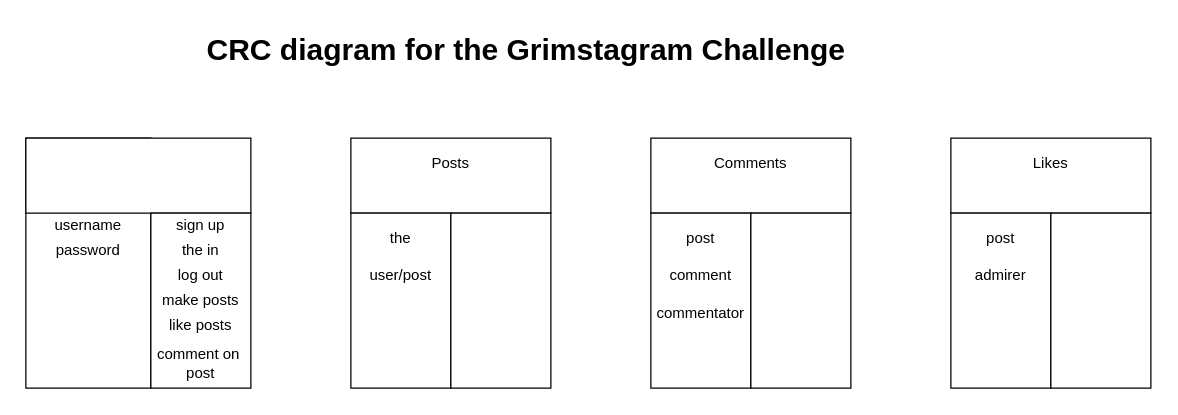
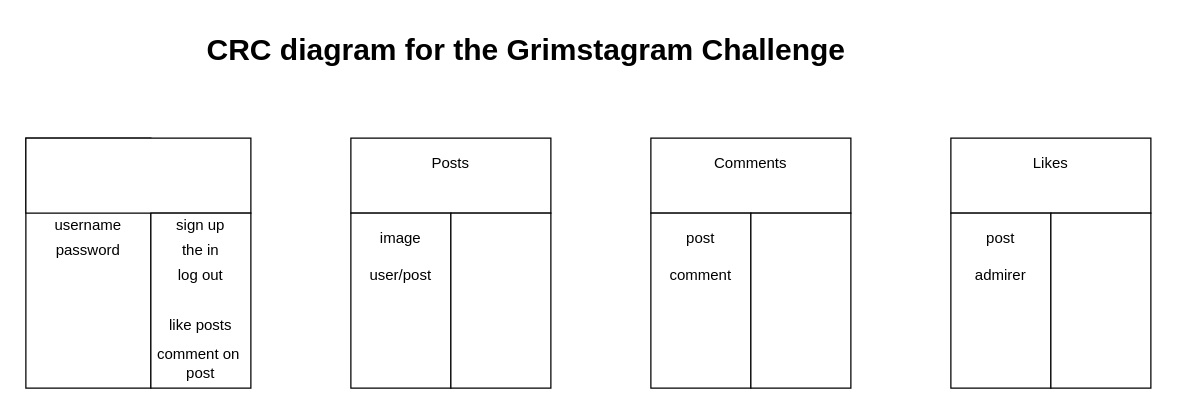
  <mxCell id="0" />
  <mxCell id="1" parent="0" />
  <mxCell id="2" value="" style="rounded=0;whiteSpace=wrap;html=1;" vertex="1" parent="1"><mxGeometry x="20" y="110" width="100" height="200" as="geometry" /></mxCell>
  <mxCell id="3" value="" style="rounded=0;whiteSpace=wrap;html=1;" vertex="1" parent="1"><mxGeometry x="20" y="110" width="180" height="60" as="geometry" /></mxCell>
  <mxCell id="4" value="username" style="text;html=1;strokeColor=none;fillColor=none;align=center;verticalAlign=middle;whiteSpace=wrap;rounded=0;" vertex="1" parent="1"><mxGeometry x="20" y="170" width="100" height="20" as="geometry" /></mxCell>
  <mxCell id="5" value="password" style="text;html=1;strokeColor=none;fillColor=none;align=center;verticalAlign=middle;whiteSpace=wrap;rounded=0;direction=south;" vertex="1" parent="1"><mxGeometry x="20" y="180" width="100" height="40" as="geometry" /></mxCell>
  <mxCell id="6" value="" style="rounded=0;whiteSpace=wrap;html=1;" vertex="1" parent="1"><mxGeometry x="120" y="170" width="80" height="140" as="geometry" /></mxCell>
  <mxCell id="7" value="sign up" style="text;html=1;strokeColor=none;fillColor=none;align=center;verticalAlign=middle;whiteSpace=wrap;rounded=0;" vertex="1" parent="1"><mxGeometry x="120" y="170" width="80" height="20" as="geometry" /></mxCell>
  <mxCell id="8" value="the in" style="text;html=1;strokeColor=none;fillColor=none;align=center;verticalAlign=middle;whiteSpace=wrap;rounded=0;" vertex="1" parent="1"><mxGeometry x="120" y="190" width="80" height="20" as="geometry" /></mxCell>
  <mxCell id="9" value="log out" style="text;html=1;strokeColor=none;fillColor=none;align=center;verticalAlign=middle;whiteSpace=wrap;rounded=0;" vertex="1" parent="1"><mxGeometry x="120" y="210" width="80" height="20" as="geometry" /></mxCell>
- <mxCell id="10" value="make posts" style="text;html=1;strokeColor=none;fillColor=none;align=center;verticalAlign=middle;whiteSpace=wrap;rounded=0;" vertex="1" parent="1"><mxGeometry x="120" y="230" width="80" height="20" as="geometry" /></mxCell>
  <mxCell id="11" value="like posts" style="text;html=1;strokeColor=none;fillColor=none;align=center;verticalAlign=middle;whiteSpace=wrap;rounded=0;" vertex="1" parent="1"><mxGeometry x="120" y="255" width="80" height="10" as="geometry" /></mxCell>
  <mxCell id="12" value="comment on&amp;nbsp; post" style="text;html=1;strokeColor=none;fillColor=none;align=center;verticalAlign=middle;whiteSpace=wrap;rounded=0;" vertex="1" parent="1"><mxGeometry x="120" y="285" width="80" height="10" as="geometry" /></mxCell>
  <mxCell id="13" value="" style="rounded=0;whiteSpace=wrap;html=1;" vertex="1" parent="1"><mxGeometry x="280" y="110" width="160" height="60" as="geometry" /></mxCell>
  <mxCell id="14" value="" style="rounded=0;whiteSpace=wrap;html=1;" vertex="1" parent="1"><mxGeometry x="280" y="170" width="80" height="140" as="geometry" /></mxCell>
  <mxCell id="15" value="" style="rounded=0;whiteSpace=wrap;html=1;" vertex="1" parent="1"><mxGeometry x="360" y="170" width="80" height="140" as="geometry" /></mxCell>
  <mxCell id="16" value="Posts" style="text;html=1;strokeColor=none;fillColor=none;align=center;verticalAlign=middle;whiteSpace=wrap;rounded=0;" vertex="1" parent="1"><mxGeometry x="340" y="120" width="40" height="20" as="geometry" /></mxCell>
- <mxCell id="17" value="the" style="text;html=1;strokeColor=none;fillColor=none;align=center;verticalAlign=middle;whiteSpace=wrap;rounded=0;" vertex="1" parent="1"><mxGeometry x="300" y="180" width="40" height="20" as="geometry" /></mxCell>
+ <mxCell id="17" value="image" style="text;html=1;strokeColor=none;fillColor=none;align=center;verticalAlign=middle;whiteSpace=wrap;rounded=0;" vertex="1" parent="1"><mxGeometry x="300" y="180" width="40" height="20" as="geometry" /></mxCell>
  <mxCell id="18" value="user/post" style="text;html=1;strokeColor=none;fillColor=none;align=center;verticalAlign=middle;whiteSpace=wrap;rounded=0;" vertex="1" parent="1"><mxGeometry x="280" y="210" width="80" height="20" as="geometry" /></mxCell>
  <mxCell id="19" value="" style="rounded=0;whiteSpace=wrap;html=1;" vertex="1" parent="1"><mxGeometry x="520" y="110" width="160" height="60" as="geometry" /></mxCell>
  <mxCell id="20" value="" style="rounded=0;whiteSpace=wrap;html=1;" vertex="1" parent="1"><mxGeometry x="520" y="170" width="80" height="140" as="geometry" /></mxCell>
  <mxCell id="21" value="" style="rounded=0;whiteSpace=wrap;html=1;" vertex="1" parent="1"><mxGeometry x="600" y="170" width="80" height="140" as="geometry" /></mxCell>
  <mxCell id="22" value="Comments" style="text;html=1;strokeColor=none;fillColor=none;align=center;verticalAlign=middle;whiteSpace=wrap;rounded=0;" vertex="1" parent="1"><mxGeometry x="580" y="120" width="40" height="20" as="geometry" /></mxCell>
  <mxCell id="23" value="post" style="text;html=1;strokeColor=none;fillColor=none;align=center;verticalAlign=middle;whiteSpace=wrap;rounded=0;" vertex="1" parent="1"><mxGeometry x="520" y="180" width="80" height="20" as="geometry" /></mxCell>
  <mxCell id="24" value="comment" style="text;html=1;strokeColor=none;fillColor=none;align=center;verticalAlign=middle;whiteSpace=wrap;rounded=0;" vertex="1" parent="1"><mxGeometry x="540" y="210" width="40" height="20" as="geometry" /></mxCell>
- <mxCell id="25" value="commentator" style="text;html=1;strokeColor=none;fillColor=none;align=center;verticalAlign=middle;whiteSpace=wrap;rounded=0;" vertex="1" parent="1"><mxGeometry x="520" y="240" width="80" height="20" as="geometry" /></mxCell>
  <mxCell id="26" value="" style="rounded=0;whiteSpace=wrap;html=1;" vertex="1" parent="1"><mxGeometry x="760" y="110" width="160" height="60" as="geometry" /></mxCell>
  <mxCell id="27" value="" style="rounded=0;whiteSpace=wrap;html=1;" vertex="1" parent="1"><mxGeometry x="760" y="170" width="80" height="140" as="geometry" /></mxCell>
  <mxCell id="28" value="" style="rounded=0;whiteSpace=wrap;html=1;" vertex="1" parent="1"><mxGeometry x="840" y="170" width="80" height="140" as="geometry" /></mxCell>
  <mxCell id="29" value="Likes" style="text;html=1;strokeColor=none;fillColor=none;align=center;verticalAlign=middle;whiteSpace=wrap;rounded=0;" vertex="1" parent="1"><mxGeometry x="820" y="120" width="40" height="20" as="geometry" /></mxCell>
  <mxCell id="30" value="post" style="text;html=1;strokeColor=none;fillColor=none;align=center;verticalAlign=middle;whiteSpace=wrap;rounded=0;" vertex="1" parent="1"><mxGeometry x="760" y="180" width="80" height="20" as="geometry" /></mxCell>
  <mxCell id="31" value="admirer" style="text;html=1;strokeColor=none;fillColor=none;align=center;verticalAlign=middle;whiteSpace=wrap;rounded=0;" vertex="1" parent="1"><mxGeometry x="760" y="210" width="80" height="20" as="geometry" /></mxCell>
  <mxCell id="32" value="&lt;h1&gt;CRC diagram for the Grimstagram Challenge&lt;/h1&gt;" style="text;html=1;strokeColor=none;fillColor=none;spacing=5;spacingTop=-20;whiteSpace=wrap;overflow=hidden;rounded=0;" vertex="1" parent="1"><mxGeometry x="160" y="20" width="640" height="70" as="geometry" /></mxCell>
